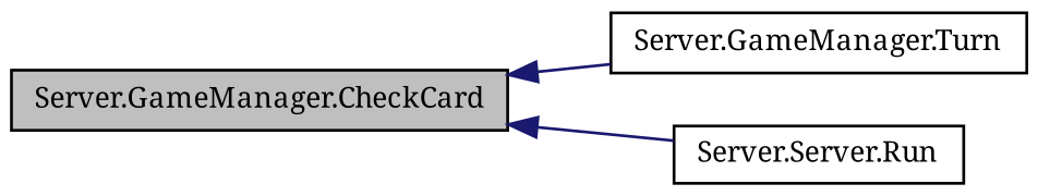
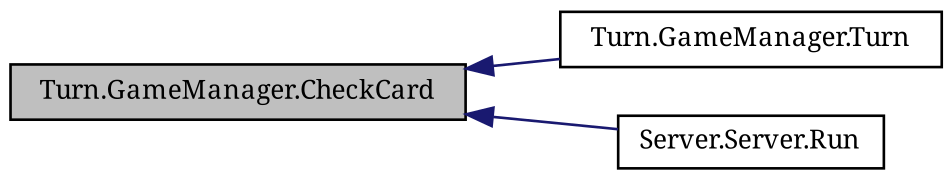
  digraph {
    fontname="Noto Serif"
    rankdir=LR
    node [color=black fillcolor=white fontname="Noto Serif" fontsize=10 shape=record style=filled]
    edge [color=midnightblue dir=back fontname="Noto Serif" fontsize=10 labelfontname=Helvetica labelfontsize=10 style=solid]
-   n1 [fillcolor=grey75 fontcolor=black height=0.2 label="Server.GameManager.CheckCard" width=0.4]
-   n2 [height=0.2 label="Server.GameManager.Turn" width=0.4]
+   n1 [fillcolor=grey75 fontcolor=black height=0.2 label="Turn.GameManager.CheckCard" width=0.4]
+   n2 [height=0.2 label="Turn.GameManager.Turn" width=0.4]
    n3 [height=0.2 label="Server.Server.Run" width=0.4]
    n1 -> n2
    n1 -> n3
  }
